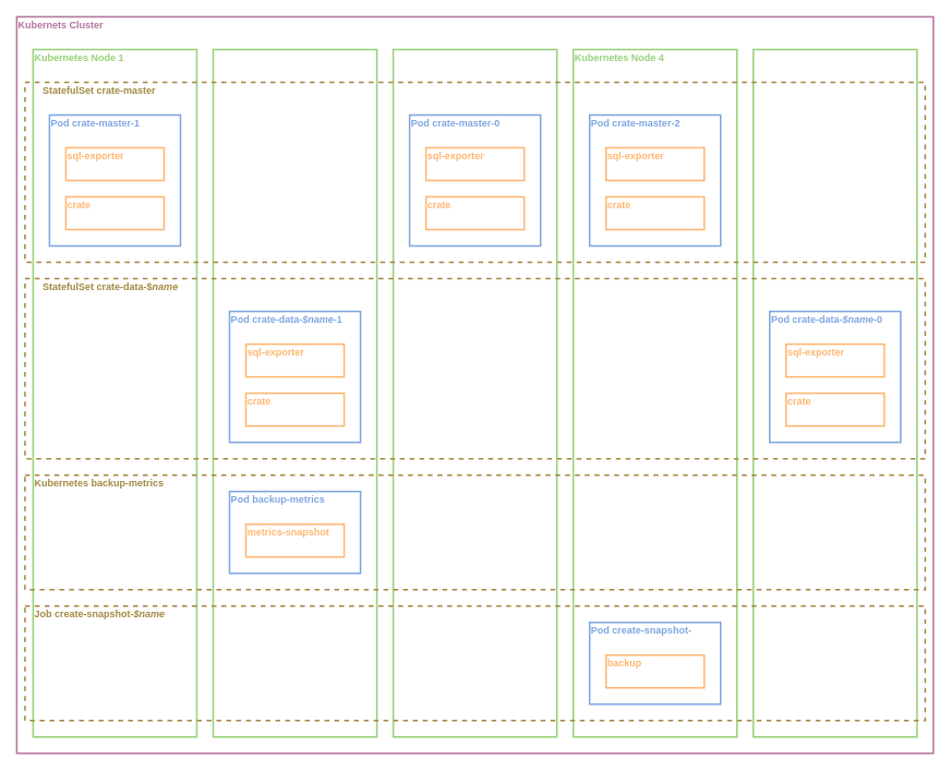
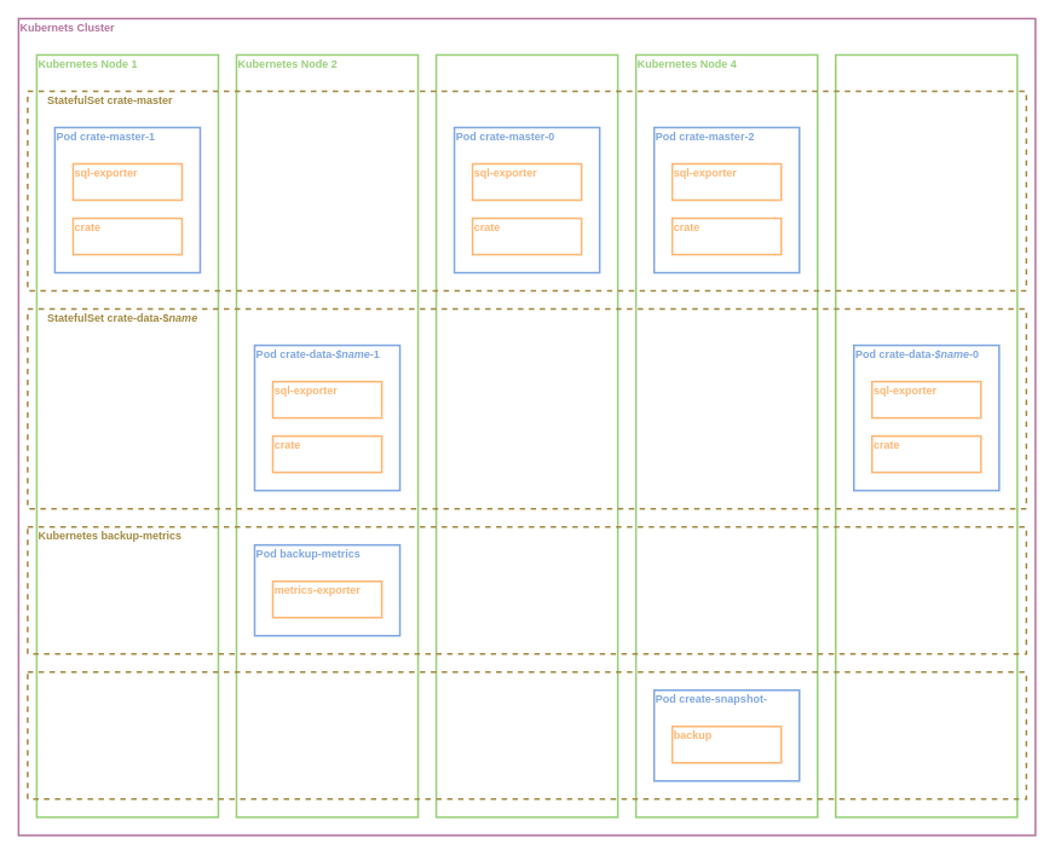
  <mxCell id="0" />
  <mxCell id="1" parent="0" />
  <mxCell id="2" value="&lt;div align=&quot;center&quot;&gt;&lt;br&gt;&lt;/div&gt;" style="rounded=0;whiteSpace=wrap;html=1;fillColor=none;align=center;strokeColor=#B5739D;strokeWidth=2;" parent="1" vertex="1"><mxGeometry x="20" y="20" width="1120" height="900" as="geometry" /></mxCell>
  <mxCell id="3" value="&lt;div align=&quot;left&quot;&gt;Kubernets Cluster&lt;/div&gt;" style="text;html=1;strokeColor=none;fillColor=none;align=left;verticalAlign=middle;whiteSpace=wrap;rounded=0;fontColor=#B5739D;fontStyle=1" parent="1" vertex="1"><mxGeometry x="20" y="20" width="160" height="20" as="geometry" /></mxCell>
  <mxCell id="4" value="" style="rounded=0;whiteSpace=wrap;html=1;fillColor=none;strokeColor=#97D077;strokeWidth=2;" parent="1" vertex="1"><mxGeometry x="40" y="60" width="200" height="840" as="geometry" /></mxCell>
  <mxCell id="5" value="" style="rounded=0;whiteSpace=wrap;html=1;fillColor=none;strokeColor=#97D077;strokeWidth=2;" parent="1" vertex="1"><mxGeometry x="260" y="60" width="200" height="840" as="geometry" /></mxCell>
  <mxCell id="6" value="" style="rounded=0;whiteSpace=wrap;html=1;fillColor=none;strokeColor=#97D077;strokeWidth=2;" parent="1" vertex="1"><mxGeometry x="480" y="60" width="200" height="840" as="geometry" /></mxCell>
  <mxCell id="7" value="" style="rounded=0;whiteSpace=wrap;html=1;fillColor=none;strokeColor=#97D077;strokeWidth=2;" parent="1" vertex="1"><mxGeometry x="700" y="60" width="200" height="840" as="geometry" /></mxCell>
  <mxCell id="8" value="" style="rounded=0;whiteSpace=wrap;html=1;fillColor=none;strokeColor=#97D077;strokeWidth=2;" parent="1" vertex="1"><mxGeometry x="920" y="60" width="200" height="840" as="geometry" /></mxCell>
  <mxCell id="9" value="&lt;div align=&quot;left&quot;&gt;Kubernetes Node 1&lt;br&gt;&lt;/div&gt;" style="text;html=1;strokeColor=none;fillColor=none;align=left;verticalAlign=middle;whiteSpace=wrap;rounded=0;fontStyle=1;fontColor=#97D077;" parent="1" vertex="1"><mxGeometry x="40" y="60" width="190" height="20" as="geometry" /></mxCell>
+ <mxCell id="10" value="&lt;div align=&quot;left&quot;&gt;Kubernetes Node 2&lt;br&gt;&lt;/div&gt;" style="text;html=1;strokeColor=none;fillColor=none;align=left;verticalAlign=middle;whiteSpace=wrap;rounded=0;fontStyle=1;fontColor=#97D077;" parent="1" vertex="1"><mxGeometry x="260" y="60" width="190" height="20" as="geometry" /></mxCell>
  <mxCell id="11" value="&lt;div align=&quot;left&quot;&gt;Kubernetes Node 4&lt;br&gt;&lt;/div&gt;" style="text;html=1;strokeColor=none;fillColor=none;align=left;verticalAlign=middle;whiteSpace=wrap;rounded=0;fontStyle=1;fontColor=#97D077;" parent="1" vertex="1"><mxGeometry x="700" y="60" width="190" height="20" as="geometry" /></mxCell>
  <mxCell id="12" value="" style="rounded=0;whiteSpace=wrap;html=1;fillColor=none;dashed=1;strokeWidth=2;strokeColor=#A18940;fontColor=#000000;" parent="1" vertex="1"><mxGeometry x="30" y="100" width="1100" height="220" as="geometry" /></mxCell>
  <mxCell id="13" value="&lt;div align=&quot;left&quot;&gt;StatefulSet crate-master&lt;/div&gt;" style="text;html=1;strokeColor=none;fillColor=none;align=left;verticalAlign=middle;whiteSpace=wrap;rounded=0;dashed=1;fontStyle=1;fontColor=#A18940;" parent="1" vertex="1"><mxGeometry x="50" y="100" width="180" height="20" as="geometry" /></mxCell>
  <mxCell id="14" value="" style="rounded=0;whiteSpace=wrap;html=1;fillColor=none;dashed=1;strokeWidth=2;strokeColor=#A18940;fontColor=#000000;" parent="1" vertex="1"><mxGeometry x="30" y="340" width="1100" height="220" as="geometry" /></mxCell>
  <mxCell id="15" value="&lt;div align=&quot;left&quot;&gt;StatefulSet crate-data-$&lt;i&gt;name&lt;/i&gt;&lt;/div&gt;" style="text;html=1;strokeColor=none;fillColor=none;align=left;verticalAlign=middle;whiteSpace=wrap;rounded=0;dashed=1;fontStyle=1;fontColor=#A18940;" parent="1" vertex="1"><mxGeometry x="50" y="340" width="180" height="20" as="geometry" /></mxCell>
  <mxCell id="16" value="" style="rounded=0;whiteSpace=wrap;html=1;strokeColor=#7EA6E0;strokeWidth=2;fillColor=none;fontColor=#000000;" parent="1" vertex="1"><mxGeometry x="60" y="140" width="160" height="160" as="geometry" /></mxCell>
  <mxCell id="17" value="Pod crate-master-1" style="text;html=1;strokeColor=none;fillColor=none;align=left;verticalAlign=middle;whiteSpace=wrap;rounded=0;dashed=1;fontColor=#7EA6E0;fontStyle=1" parent="1" vertex="1"><mxGeometry x="60" y="140" width="160" height="20" as="geometry" /></mxCell>
  <mxCell id="18" value="" style="rounded=0;whiteSpace=wrap;html=1;strokeColor=#7EA6E0;strokeWidth=2;fillColor=none;fontColor=#000000;" parent="1" vertex="1"><mxGeometry x="500" y="140" width="160" height="160" as="geometry" /></mxCell>
  <mxCell id="19" value="Pod crate-master-0" style="text;html=1;strokeColor=none;fillColor=none;align=left;verticalAlign=middle;whiteSpace=wrap;rounded=0;dashed=1;fontColor=#7EA6E0;fontStyle=1" parent="1" vertex="1"><mxGeometry x="500" y="140" width="160" height="20" as="geometry" /></mxCell>
  <mxCell id="20" value="" style="rounded=0;whiteSpace=wrap;html=1;strokeColor=#7EA6E0;strokeWidth=2;fillColor=none;fontColor=#000000;" parent="1" vertex="1"><mxGeometry x="720" y="140" width="160" height="160" as="geometry" /></mxCell>
  <mxCell id="21" value="Pod crate-master-2" style="text;html=1;strokeColor=none;fillColor=none;align=left;verticalAlign=middle;whiteSpace=wrap;rounded=0;dashed=1;fontColor=#7EA6E0;fontStyle=1" parent="1" vertex="1"><mxGeometry x="720" y="140" width="160" height="20" as="geometry" /></mxCell>
  <mxCell id="22" value="" style="rounded=0;whiteSpace=wrap;html=1;strokeColor=#7EA6E0;strokeWidth=2;fillColor=none;fontColor=#000000;" parent="1" vertex="1"><mxGeometry x="280" y="380" width="160" height="160" as="geometry" /></mxCell>
  <mxCell id="23" value="Pod crate-data-&lt;i&gt;$name-&lt;/i&gt;1" style="text;html=1;strokeColor=none;fillColor=none;align=left;verticalAlign=middle;whiteSpace=wrap;rounded=0;dashed=1;fontColor=#7EA6E0;fontStyle=1" parent="1" vertex="1"><mxGeometry x="280" y="380" width="160" height="20" as="geometry" /></mxCell>
  <mxCell id="24" value="" style="rounded=0;whiteSpace=wrap;html=1;strokeColor=#7EA6E0;strokeWidth=2;fillColor=none;fontColor=#000000;" parent="1" vertex="1"><mxGeometry x="940" y="380" width="160" height="160" as="geometry" /></mxCell>
  <mxCell id="25" value="Pod crate-data-&lt;i&gt;$name-&lt;/i&gt;0" style="text;html=1;strokeColor=none;fillColor=none;align=left;verticalAlign=middle;whiteSpace=wrap;rounded=0;dashed=1;fontColor=#7EA6E0;fontStyle=1" parent="1" vertex="1"><mxGeometry x="940" y="380" width="160" height="20" as="geometry" /></mxCell>
  <mxCell id="26" value="" style="rounded=0;whiteSpace=wrap;html=1;strokeColor=#FFB570;strokeWidth=2;fillColor=none;fontColor=#7EA6E0;align=center;" parent="1" vertex="1"><mxGeometry x="80" y="180" width="120" height="40" as="geometry" /></mxCell>
  <mxCell id="27" value="" style="rounded=0;whiteSpace=wrap;html=1;strokeColor=#FFB570;strokeWidth=2;fillColor=none;fontColor=#7EA6E0;align=left;" parent="1" vertex="1"><mxGeometry x="80" y="240" width="120" height="40" as="geometry" /></mxCell>
  <mxCell id="28" value="sql-exporter" style="text;html=1;strokeColor=none;fillColor=none;align=left;verticalAlign=middle;whiteSpace=wrap;rounded=0;fontColor=#FFB570;fontStyle=1" parent="1" vertex="1"><mxGeometry x="80" y="180" width="120" height="20" as="geometry" /></mxCell>
  <mxCell id="29" value="crate" style="text;html=1;strokeColor=none;fillColor=none;align=left;verticalAlign=middle;whiteSpace=wrap;rounded=0;fontColor=#FFB570;fontStyle=1" parent="1" vertex="1"><mxGeometry x="80" y="240" width="120" height="20" as="geometry" /></mxCell>
  <mxCell id="30" value="" style="rounded=0;whiteSpace=wrap;html=1;strokeColor=#FFB570;strokeWidth=2;fillColor=none;fontColor=#7EA6E0;align=center;" parent="1" vertex="1"><mxGeometry x="520" y="180" width="120" height="40" as="geometry" /></mxCell>
  <mxCell id="31" value="" style="rounded=0;whiteSpace=wrap;html=1;strokeColor=#FFB570;strokeWidth=2;fillColor=none;fontColor=#7EA6E0;align=left;" parent="1" vertex="1"><mxGeometry x="520" y="240" width="120" height="40" as="geometry" /></mxCell>
  <mxCell id="32" value="sql-exporter" style="text;html=1;strokeColor=none;fillColor=none;align=left;verticalAlign=middle;whiteSpace=wrap;rounded=0;fontColor=#FFB570;fontStyle=1" parent="1" vertex="1"><mxGeometry x="520" y="180" width="120" height="20" as="geometry" /></mxCell>
  <mxCell id="33" value="crate" style="text;html=1;strokeColor=none;fillColor=none;align=left;verticalAlign=middle;whiteSpace=wrap;rounded=0;fontColor=#FFB570;fontStyle=1" parent="1" vertex="1"><mxGeometry x="520" y="240" width="120" height="20" as="geometry" /></mxCell>
  <mxCell id="34" value="" style="rounded=0;whiteSpace=wrap;html=1;strokeColor=#FFB570;strokeWidth=2;fillColor=none;fontColor=#7EA6E0;align=center;" parent="1" vertex="1"><mxGeometry x="740" y="180" width="120" height="40" as="geometry" /></mxCell>
  <mxCell id="35" value="" style="rounded=0;whiteSpace=wrap;html=1;strokeColor=#FFB570;strokeWidth=2;fillColor=none;fontColor=#7EA6E0;align=left;" parent="1" vertex="1"><mxGeometry x="740" y="240" width="120" height="40" as="geometry" /></mxCell>
  <mxCell id="36" value="sql-exporter" style="text;html=1;strokeColor=none;fillColor=none;align=left;verticalAlign=middle;whiteSpace=wrap;rounded=0;fontColor=#FFB570;fontStyle=1" parent="1" vertex="1"><mxGeometry x="740" y="180" width="120" height="20" as="geometry" /></mxCell>
  <mxCell id="37" value="crate" style="text;html=1;strokeColor=none;fillColor=none;align=left;verticalAlign=middle;whiteSpace=wrap;rounded=0;fontColor=#FFB570;fontStyle=1" parent="1" vertex="1"><mxGeometry x="740" y="240" width="120" height="20" as="geometry" /></mxCell>
  <mxCell id="38" value="" style="rounded=0;whiteSpace=wrap;html=1;strokeColor=#FFB570;strokeWidth=2;fillColor=none;fontColor=#7EA6E0;align=center;" parent="1" vertex="1"><mxGeometry x="300" y="420" width="120" height="40" as="geometry" /></mxCell>
  <mxCell id="39" value="" style="rounded=0;whiteSpace=wrap;html=1;strokeColor=#FFB570;strokeWidth=2;fillColor=none;fontColor=#7EA6E0;align=left;" parent="1" vertex="1"><mxGeometry x="300" y="480" width="120" height="40" as="geometry" /></mxCell>
  <mxCell id="40" value="sql-exporter" style="text;html=1;strokeColor=none;fillColor=none;align=left;verticalAlign=middle;whiteSpace=wrap;rounded=0;fontColor=#FFB570;fontStyle=1" parent="1" vertex="1"><mxGeometry x="300" y="420" width="120" height="20" as="geometry" /></mxCell>
  <mxCell id="41" value="crate" style="text;html=1;strokeColor=none;fillColor=none;align=left;verticalAlign=middle;whiteSpace=wrap;rounded=0;fontColor=#FFB570;fontStyle=1" parent="1" vertex="1"><mxGeometry x="300" y="480" width="120" height="20" as="geometry" /></mxCell>
  <mxCell id="42" value="" style="rounded=0;whiteSpace=wrap;html=1;strokeColor=#FFB570;strokeWidth=2;fillColor=none;fontColor=#7EA6E0;align=center;" parent="1" vertex="1"><mxGeometry x="960" y="420" width="120" height="40" as="geometry" /></mxCell>
  <mxCell id="43" value="" style="rounded=0;whiteSpace=wrap;html=1;strokeColor=#FFB570;strokeWidth=2;fillColor=none;fontColor=#7EA6E0;align=left;" parent="1" vertex="1"><mxGeometry x="960" y="480" width="120" height="40" as="geometry" /></mxCell>
  <mxCell id="44" value="sql-exporter" style="text;html=1;strokeColor=none;fillColor=none;align=left;verticalAlign=middle;whiteSpace=wrap;rounded=0;fontColor=#FFB570;fontStyle=1" parent="1" vertex="1"><mxGeometry x="960" y="420" width="120" height="20" as="geometry" /></mxCell>
  <mxCell id="45" value="crate" style="text;html=1;strokeColor=none;fillColor=none;align=left;verticalAlign=middle;whiteSpace=wrap;rounded=0;fontColor=#FFB570;fontStyle=1" parent="1" vertex="1"><mxGeometry x="960" y="480" width="120" height="20" as="geometry" /></mxCell>
  <mxCell id="46" value="" style="rounded=0;whiteSpace=wrap;html=1;fillColor=none;dashed=1;strokeWidth=2;strokeColor=#A18940;fontColor=#000000;" parent="1" vertex="1"><mxGeometry x="30" y="580" width="1100" height="140" as="geometry" /></mxCell>
  <mxCell id="47" value="" style="rounded=0;whiteSpace=wrap;html=1;strokeColor=#7EA6E0;strokeWidth=2;fillColor=none;fontColor=#000000;" parent="1" vertex="1"><mxGeometry x="280" y="600" width="160" height="100" as="geometry" /></mxCell>
  <mxCell id="48" value="Pod backup-metrics" style="text;html=1;strokeColor=none;fillColor=none;align=left;verticalAlign=middle;whiteSpace=wrap;rounded=0;dashed=1;fontColor=#7EA6E0;fontStyle=1" parent="1" vertex="1"><mxGeometry x="280" y="600" width="160" height="20" as="geometry" /></mxCell>
  <mxCell id="49" value="" style="rounded=0;whiteSpace=wrap;html=1;strokeColor=#FFB570;strokeWidth=2;fillColor=none;fontColor=#7EA6E0;align=center;" parent="1" vertex="1"><mxGeometry x="300" y="640" width="120" height="40" as="geometry" /></mxCell>
- <mxCell id="50" value="metrics-snapshot" style="text;html=1;strokeColor=none;fillColor=none;align=left;verticalAlign=middle;whiteSpace=wrap;rounded=0;fontColor=#FFB570;fontStyle=1" parent="1" vertex="1"><mxGeometry x="300" y="640" width="120" height="20" as="geometry" /></mxCell>
+ <mxCell id="50" value="metrics-exporter" style="text;html=1;strokeColor=none;fillColor=none;align=left;verticalAlign=middle;whiteSpace=wrap;rounded=0;fontColor=#FFB570;fontStyle=1" parent="1" vertex="1"><mxGeometry x="300" y="640" width="120" height="20" as="geometry" /></mxCell>
  <mxCell id="51" value="&lt;div align=&quot;left&quot;&gt;Kubernetes backup-metrics&lt;/div&gt;" style="text;html=1;strokeColor=none;fillColor=none;align=left;verticalAlign=middle;whiteSpace=wrap;rounded=0;dashed=1;fontStyle=1;fontColor=#A18940;" parent="1" vertex="1"><mxGeometry x="40" y="580" width="180" height="20" as="geometry" /></mxCell>
  <mxCell id="52" value="" style="rounded=0;whiteSpace=wrap;html=1;fillColor=none;dashed=1;strokeWidth=2;strokeColor=#A18940;fontColor=#000000;" parent="1" vertex="1"><mxGeometry x="30" y="740" width="1100" height="140" as="geometry" /></mxCell>
  <mxCell id="53" value="" style="rounded=0;whiteSpace=wrap;html=1;strokeColor=#7EA6E0;strokeWidth=2;fillColor=none;fontColor=#000000;" parent="1" vertex="1"><mxGeometry x="720" y="760" width="160" height="100" as="geometry" /></mxCell>
  <mxCell id="54" value="Pod create-snapshot-" style="text;html=1;strokeColor=none;fillColor=none;align=left;verticalAlign=middle;whiteSpace=wrap;rounded=0;dashed=1;fontColor=#7EA6E0;fontStyle=1" parent="1" vertex="1"><mxGeometry x="720" y="760" width="160" height="20" as="geometry" /></mxCell>
  <mxCell id="55" value="" style="rounded=0;whiteSpace=wrap;html=1;strokeColor=#FFB570;strokeWidth=2;fillColor=none;fontColor=#7EA6E0;align=center;" parent="1" vertex="1"><mxGeometry x="740" y="800" width="120" height="40" as="geometry" /></mxCell>
  <mxCell id="56" value="backup" style="text;html=1;strokeColor=none;fillColor=none;align=left;verticalAlign=middle;whiteSpace=wrap;rounded=0;fontColor=#FFB570;fontStyle=1" parent="1" vertex="1"><mxGeometry x="740" y="800" width="120" height="20" as="geometry" /></mxCell>
- <mxCell id="57" value="Job create-snapshot-&lt;i&gt;$name&lt;/i&gt;" style="text;html=1;strokeColor=none;fillColor=none;align=left;verticalAlign=middle;whiteSpace=wrap;rounded=0;dashed=1;fontStyle=1;fontColor=#A18940;" parent="1" vertex="1"><mxGeometry x="40" y="740" width="180" height="20" as="geometry" /></mxCell>
